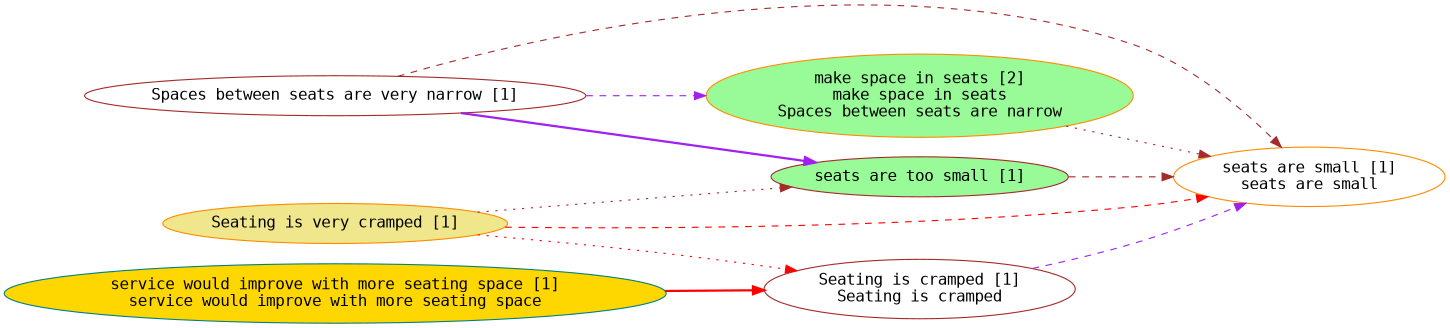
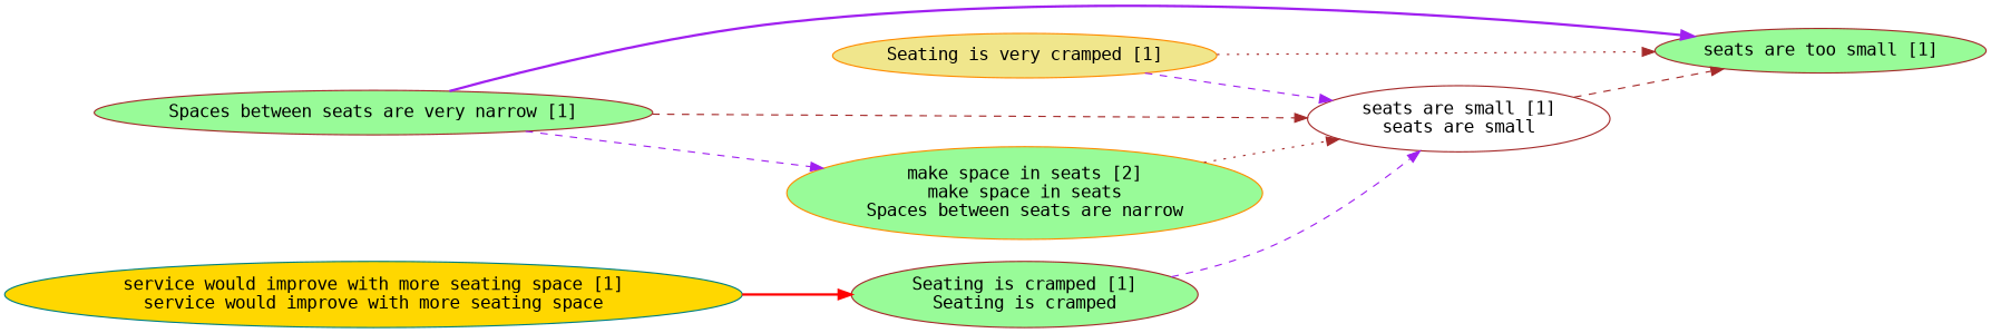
  digraph {
    fontname="DejaVu Sans Mono"
    rankdir=LR
    node [color=darkorange fillcolor=palegreen fontname="DejaVu Sans Mono" style=filled]
    edge [color=brown fontname="DejaVu Sans Mono" style=dashed]
-   "seats are small [1]\nseats are small" [fillcolor=white]
+   "seats are small [1]\nseats are small" [color=brown fillcolor=white]
    "make space in seats [2]\nmake space in seats\nSpaces between seats are narrow"
    "Seating is very cramped [1]" [fillcolor=khaki]
-   "Seating is cramped [1]\nSeating is cramped" [color=brown fillcolor=white]
+   "Seating is cramped [1]\nSeating is cramped" [color=brown]
    "seats are too small [1]" [color=brown]
-   "Spaces between seats are very narrow [1]" [color=brown fillcolor=white]
+   "Spaces between seats are very narrow [1]" [color=brown]
    "service would improve with more seating space [1]\nservice would improve with more seating space" [color=teal fillcolor=gold]
    "make space in seats [2]\nmake space in seats\nSpaces between seats are narrow" -> "seats are small [1]\nseats are small" [style=dotted]
-   "Seating is very cramped [1]" -> "seats are small [1]\nseats are small" [color=red]
-   "Seating is very cramped [1]" -> "Seating is cramped [1]\nSeating is cramped" [color=red style=dotted]
+   "Seating is very cramped [1]" -> "seats are small [1]\nseats are small" [color=purple]
    "Seating is very cramped [1]" -> "seats are too small [1]" [style=dotted]
    "Seating is cramped [1]\nSeating is cramped" -> "seats are small [1]\nseats are small" [color=purple]
-   "seats are too small [1]" -> "seats are small [1]\nseats are small"
+   "seats are small [1]\nseats are small" -> "seats are too small [1]"
    "Spaces between seats are very narrow [1]" -> "seats are small [1]\nseats are small"
    "Spaces between seats are very narrow [1]" -> "make space in seats [2]\nmake space in seats\nSpaces between seats are narrow" [color=purple]
    "Spaces between seats are very narrow [1]" -> "seats are too small [1]" [color=purple style=bold]
    "service would improve with more seating space [1]\nservice would improve with more seating space" -> "Seating is cramped [1]\nSeating is cramped" [color=red style=bold]
  }
